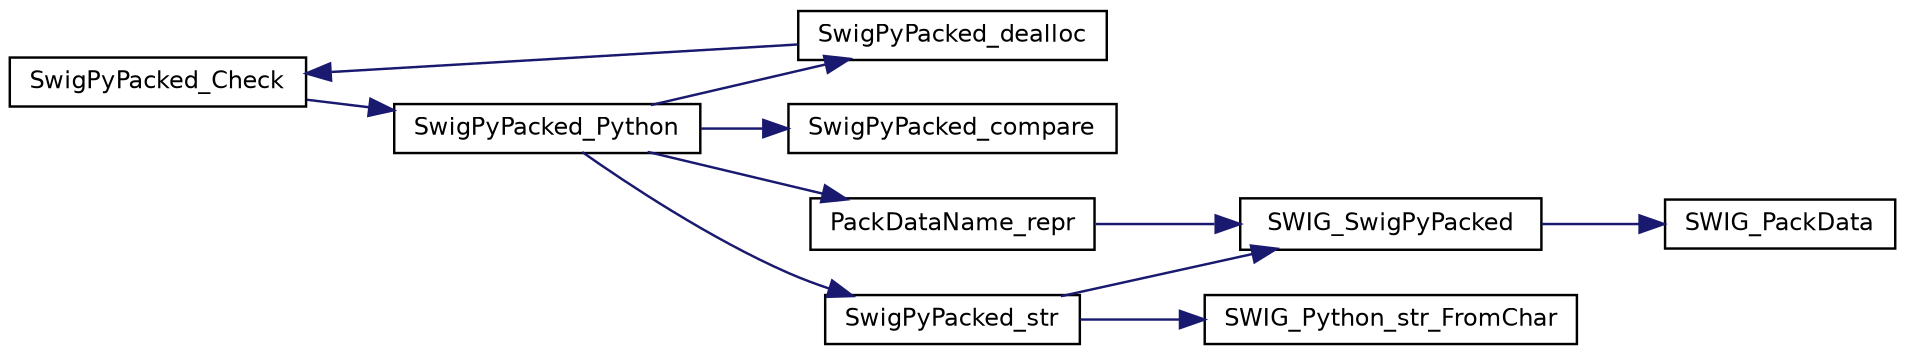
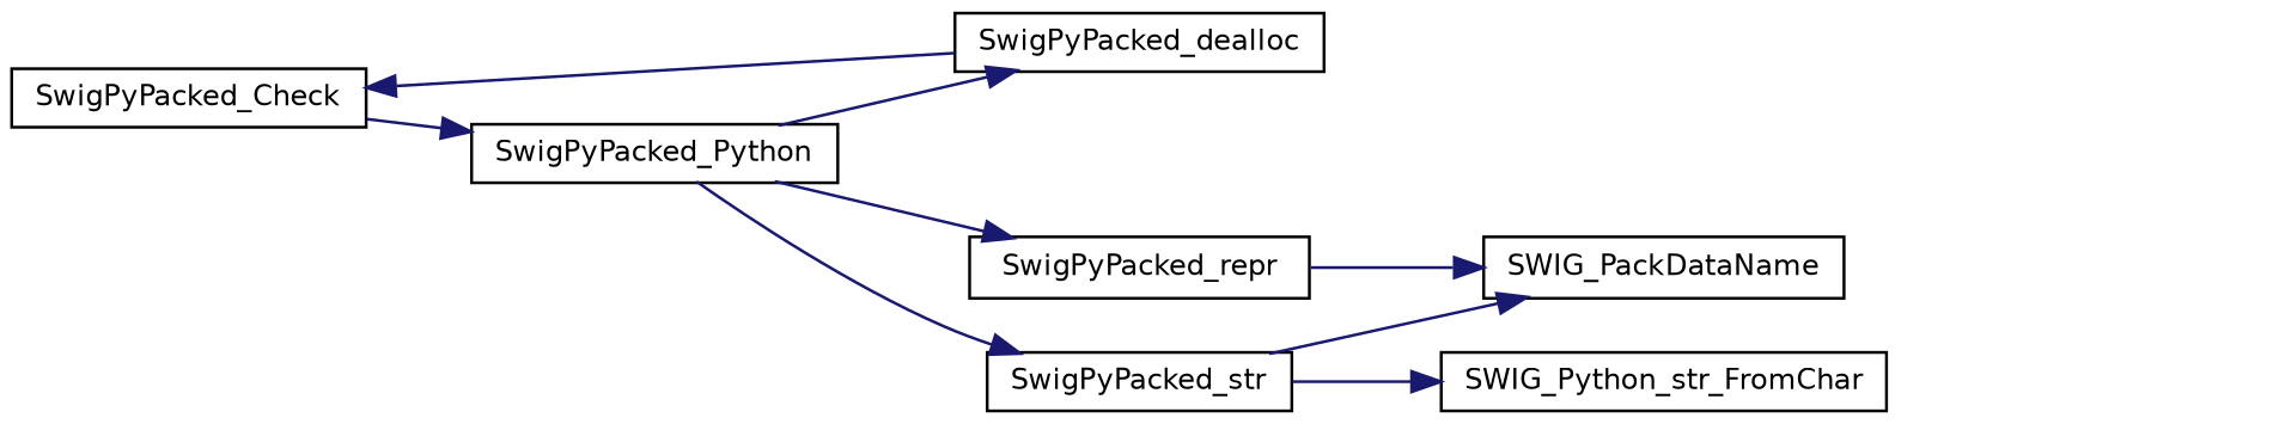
  digraph {
    rankdir=LR
    node [color=black fillcolor=white fontname=Helvetica fontsize=10 shape=record style=filled]
    edge [color=midnightblue fontname=Helvetica fontsize=10 labelfontname=Helvetica labelfontsize=10 style=solid]
    n1 [height=0.2 label=SwigPyPacked_Check width=0.4]
    n2 [height=0.2 label=SwigPyPacked_Python width=0.4]
-   n3 [height=0.2 label=SwigPyPacked_compare width=0.4]
    n4 [height=0.2 label=SwigPyPacked_dealloc width=0.4]
-   n5 [height=0.2 label=PackDataName_repr width=0.4]
+   n5 [height=0.2 label=SwigPyPacked_repr width=0.4]
    n6 [height=0.2 label=SwigPyPacked_str width=0.4]
-   n7 [height=0.2 label=SWIG_SwigPyPacked width=0.4]
+   n7 [height=0.2 label=SWIG_PackDataName width=0.4]
    n8 [height=0.2 label=SWIG_Python_str_FromChar width=0.4]
-   n9 [height=0.2 label=SWIG_PackData width=0.4]
    n1 -> n2
-   n2 -> n3
    n2 -> n4
    n2 -> n5
    n2 -> n6
    n4 -> n1
    n5 -> n7
    n6 -> n7
    n6 -> n8
-   n7 -> n9
  }
